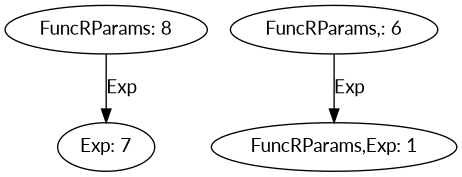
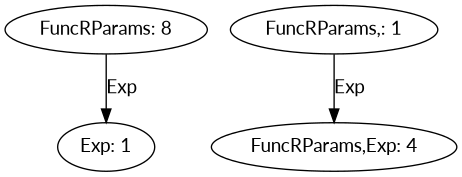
  digraph {
    fontname=Lato
    node [fontname=Lato]
    edge [fontname=Lato]
    n1 [label="FuncRParams: 8"]
-   n2 [label="Exp: 7"]
-   n3 [label="FuncRParams,: 6"]
-   n4 [label="FuncRParams,Exp: 1"]
+   n2 [label="Exp: 1"]
+   n3 [label="FuncRParams,: 1"]
+   n4 [label="FuncRParams,Exp: 4"]
    n1 -> n2 [label=Exp]
    n3 -> n4 [label=Exp]
  }
